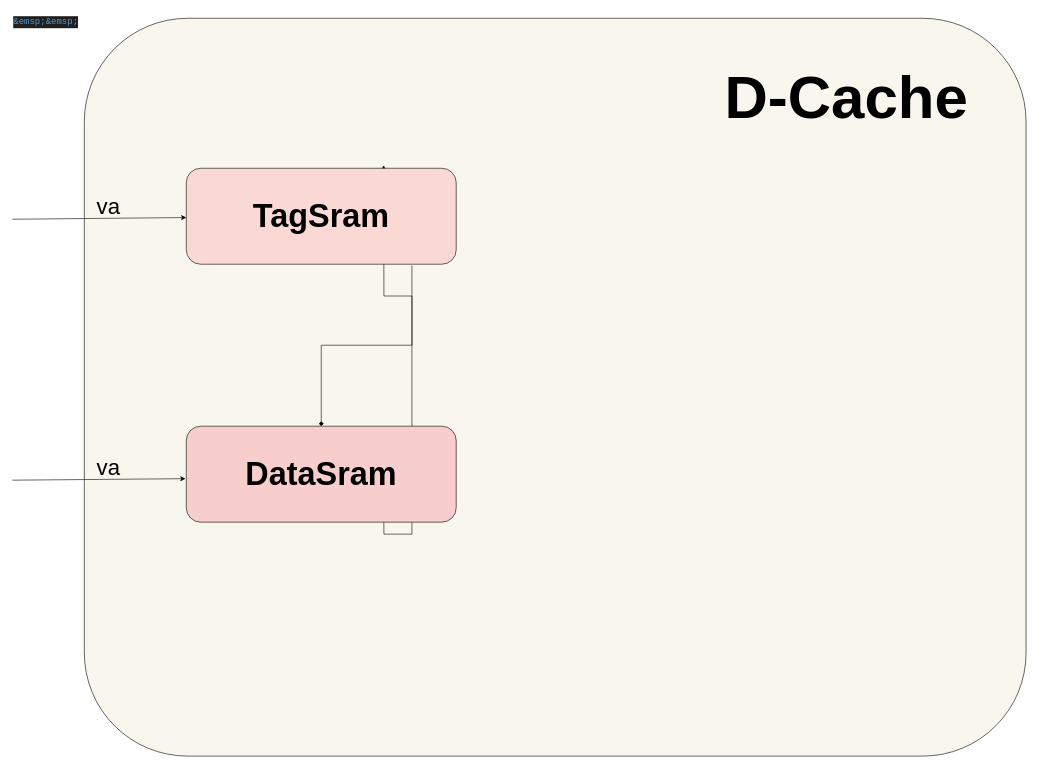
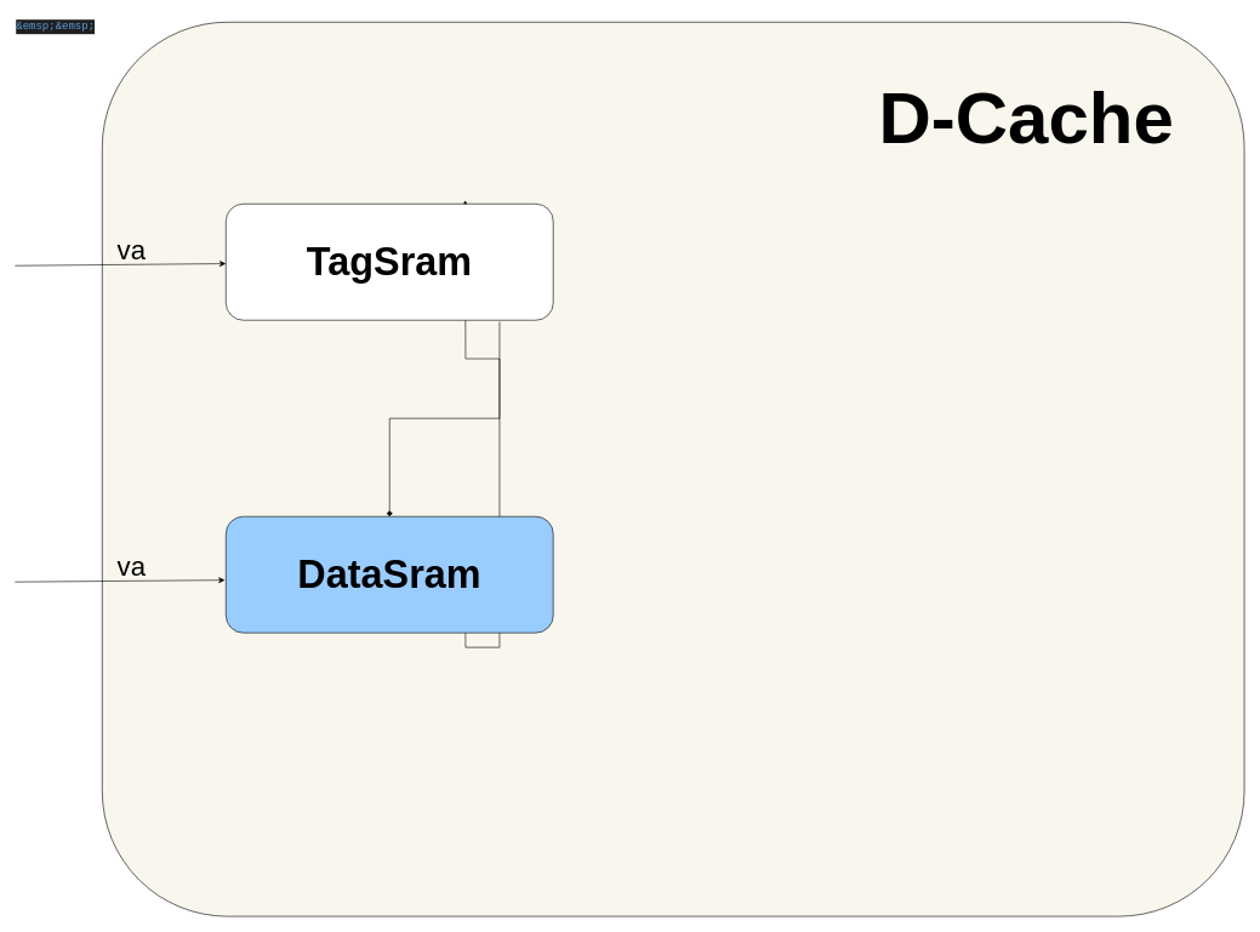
  <mxCell id="0" />
  <mxCell id="1" parent="0" />
  <mxCell id="2" value="" style="rounded=1;whiteSpace=wrap;html=1;fillColor=#f9f7ed;strokeColor=#000000;fontStyle=4;arcSize=14;" parent="1" vertex="1"><mxGeometry x="140" y="30" width="1570" height="1230" as="geometry" /></mxCell>
  <mxCell id="3" value="&lt;font size=&quot;1&quot; color=&quot;#000000&quot; style=&quot;&quot;&gt;&lt;b style=&quot;font-size: 100px;&quot;&gt;D-Cache&lt;/b&gt;&lt;/font&gt;" style="text;html=1;align=center;verticalAlign=middle;resizable=0;points=[];autosize=1;strokeColor=none;fillColor=none;fontSize=60;" parent="1" vertex="1"><mxGeometry x="1195" y="95" width="430" height="130" as="geometry" /></mxCell>
  <mxCell id="4" style="edgeStyle=orthogonalEdgeStyle;rounded=0;orthogonalLoop=1;jettySize=auto;html=1;exitX=0.836;exitY=1.014;exitDx=0;exitDy=0;exitPerimeter=0;startArrow=none;" parent="1" source="11" edge="1"><mxGeometry relative="1" as="geometry"><mxPoint x="639" y="243" as="sourcePoint" /><mxPoint x="639" y="275" as="targetPoint" /></mxGeometry></mxCell>
- <mxCell id="5" value="&lt;b style=&quot;&quot;&gt;&lt;font style=&quot;font-size: 54px;&quot; color=&quot;#000000&quot;&gt;TagSram&lt;/font&gt;&lt;/b&gt;" style="rounded=1;whiteSpace=wrap;html=1;fillColor=#fad9d5;strokeColor=#000000;direction=east;flipV=0;fontSize=18;" parent="1" vertex="1"><mxGeometry x="310" y="280" width="450" height="160" as="geometry" /></mxCell>
+ <mxCell id="5" value="&lt;b style=&quot;&quot;&gt;&lt;font style=&quot;font-size: 54px;&quot; color=&quot;#000000&quot;&gt;TagSram&lt;/font&gt;&lt;/b&gt;" style="rounded=1;whiteSpace=wrap;html=1;fillColor=#ffffff;strokeColor=#000000;direction=east;flipV=0;fontSize=18;" parent="1" vertex="1"><mxGeometry x="310" y="280" width="450" height="160" as="geometry" /></mxCell>
  <mxCell id="6" style="edgeStyle=orthogonalEdgeStyle;rounded=0;orthogonalLoop=1;jettySize=auto;html=1;exitX=0.836;exitY=1.014;exitDx=0;exitDy=0;exitPerimeter=0;startArrow=none;" parent="1" source="11" edge="1"><mxGeometry relative="1" as="geometry"><mxPoint x="639" y="782" as="sourcePoint" /><mxPoint x="639" y="814" as="targetPoint" /></mxGeometry></mxCell>
  <mxCell id="7" value="&lt;font style=&quot;font-size: 37px;&quot;&gt;va&lt;/font&gt;" style="endArrow=classic;html=1;labelBackgroundColor=none;strokeColor=#000000;fontSize=30;fontColor=#000000;jumpSize=11;" parent="1" target="5" edge="1"><mxGeometry x="0.105" y="18" width="50" height="50" relative="1" as="geometry"><mxPoint x="20" y="365" as="sourcePoint" /><mxPoint x="490" y="550" as="targetPoint" /><mxPoint as="offset" /></mxGeometry></mxCell>
  <mxCell id="8" value="&lt;font style=&quot;font-size: 37px;&quot;&gt;va&lt;/font&gt;" style="endArrow=classic;html=1;labelBackgroundColor=none;strokeColor=#000000;fontSize=30;fontColor=#000000;jumpSize=11;entryX=-0.003;entryY=0.547;entryDx=0;entryDy=0;entryPerimeter=0;" parent="1" edge="1" target="11"><mxGeometry x="0.11" y="19" width="50" height="50" relative="1" as="geometry"><mxPoint x="20" y="800" as="sourcePoint" /><mxPoint x="310" y="800" as="targetPoint" /><Array as="points" /><mxPoint as="offset" /></mxGeometry></mxCell>
  <mxCell id="9" value="&lt;div style=&quot;color: rgb(204, 204, 204); background-color: rgb(31, 31, 31); font-family: Consolas, &amp;quot;Courier New&amp;quot;, monospace; font-weight: normal; font-size: 15px; line-height: 20px;&quot;&gt;&lt;div&gt;&lt;span style=&quot;color: #569cd6;&quot;&gt;&amp;amp;emsp;&amp;amp;emsp;&lt;/span&gt;&lt;/div&gt;&lt;/div&gt;" style="text;whiteSpace=wrap;html=1;" parent="1" vertex="1"><mxGeometry x="20" y="20" width="130" height="40" as="geometry" /></mxCell>
  <mxCell id="10" value="" style="edgeStyle=orthogonalEdgeStyle;rounded=0;orthogonalLoop=1;jettySize=auto;html=1;exitX=0.836;exitY=1.014;exitDx=0;exitDy=0;exitPerimeter=0;startArrow=none;endArrow=diamond;" edge="1" parent="1" source="5" target="11"><mxGeometry relative="1" as="geometry"><mxPoint x="686.2" y="442.24" as="sourcePoint" /><mxPoint x="639" y="275" as="targetPoint" /></mxGeometry></mxCell>
- <mxCell id="11" value="&lt;b style=&quot;&quot;&gt;&lt;font style=&quot;font-size: 54px;&quot; color=&quot;#000000&quot;&gt;DataSram&lt;/font&gt;&lt;/b&gt;" style="rounded=1;whiteSpace=wrap;html=1;fillColor=#f8cecc;strokeColor=#000000;direction=east;flipV=0;fontSize=18;" parent="1" vertex="1"><mxGeometry x="310" y="710" width="450" height="160" as="geometry" /></mxCell>
+ <mxCell id="11" value="&lt;b style=&quot;&quot;&gt;&lt;font style=&quot;font-size: 54px;&quot; color=&quot;#000000&quot;&gt;DataSram&lt;/font&gt;&lt;/b&gt;" style="rounded=1;whiteSpace=wrap;html=1;fillColor=#99CCFF;strokeColor=#000000;direction=east;flipV=0;fontSize=18;" parent="1" vertex="1"><mxGeometry x="310" y="710" width="450" height="160" as="geometry" /></mxCell>
